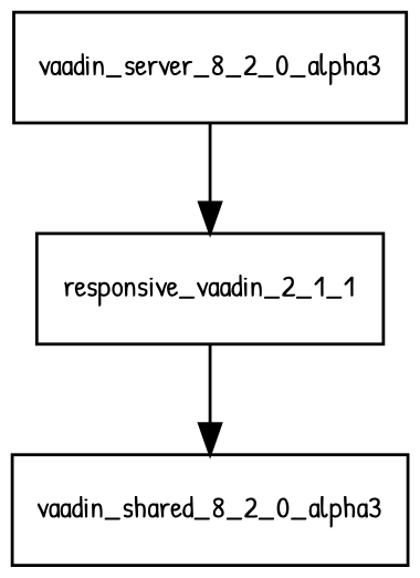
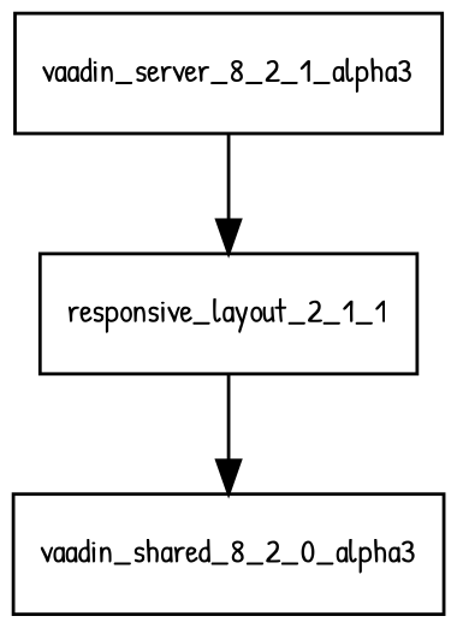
  digraph {
    fontname="Patrick Hand"
    node [fontname="Patrick Hand" fontsize=10.0 shape=box]
    edge [fontname="Patrick Hand"]
-   responsive_layout_2_1_1 [label=responsive_vaadin_2_1_1]
+   responsive_layout_2_1_1
    vaadin_shared_8_2_0_alpha3
-   vaadin_server_8_2_0_alpha3
+   vaadin_server_8_2_0_alpha3 [label=vaadin_server_8_2_1_alpha3]
    responsive_layout_2_1_1 -> vaadin_shared_8_2_0_alpha3
    vaadin_server_8_2_0_alpha3 -> responsive_layout_2_1_1
  }
